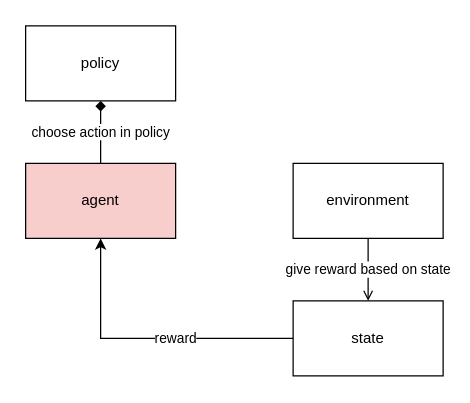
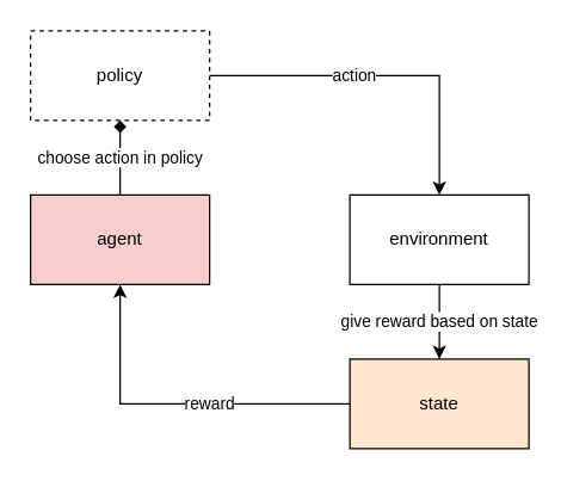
  <mxCell id="0" />
  <mxCell id="1" parent="0" />
+ <mxCell id="2" value="action" style="edgeStyle=orthogonalEdgeStyle;rounded=0;orthogonalLoop=1;jettySize=auto;html=1;entryX=0.5;entryY=0;entryDx=0;entryDy=0;exitX=1;exitY=0.5;exitDx=0;exitDy=0;" edge="1" parent="1" source="8" target="7"><mxGeometry x="-0.167" relative="1" as="geometry"><mxPoint x="250" y="20" as="sourcePoint" /><mxPoint x="290" y="100" as="targetPoint" /><Array as="points"><mxPoint x="294" y="50" /></Array><mxPoint as="offset" /></mxGeometry></mxCell>
  <mxCell id="3" value="choose action in policy" style="edgeStyle=orthogonalEdgeStyle;rounded=0;orthogonalLoop=1;jettySize=auto;html=1;endArrow=diamond;" edge="1" parent="1" source="4" target="8"><mxGeometry relative="1" as="geometry" /></mxCell>
  <mxCell id="4" value="agent" style="rounded=0;whiteSpace=wrap;html=1;fillColor=#f8cecc;" vertex="1" parent="1"><mxGeometry x="20" y="130" width="120" height="60" as="geometry" /></mxCell>
  <mxCell id="5" value="reward" style="edgeStyle=orthogonalEdgeStyle;rounded=0;orthogonalLoop=1;jettySize=auto;html=1;entryX=0.5;entryY=1;entryDx=0;entryDy=0;" edge="1" parent="1" source="9" target="4"><mxGeometry x="-0.197" relative="1" as="geometry"><mxPoint as="offset" /></mxGeometry></mxCell>
- <mxCell id="6" value="give reward based on state" style="edgeStyle=orthogonalEdgeStyle;rounded=0;orthogonalLoop=1;jettySize=auto;html=1;endArrow=open;" edge="1" parent="1" source="7" target="9"><mxGeometry relative="1" as="geometry" /></mxCell>
+ <mxCell id="6" value="give reward based on state" style="edgeStyle=orthogonalEdgeStyle;rounded=0;orthogonalLoop=1;jettySize=auto;html=1;" edge="1" parent="1" source="7" target="9"><mxGeometry relative="1" as="geometry" /></mxCell>
  <mxCell id="7" value="environment" style="rounded=0;whiteSpace=wrap;html=1;" vertex="1" parent="1"><mxGeometry x="234" y="130" width="120" height="60" as="geometry" /></mxCell>
- <mxCell id="8" value="policy" style="rounded=0;whiteSpace=wrap;html=1;" vertex="1" parent="1"><mxGeometry x="20" y="20" width="120" height="60" as="geometry" /></mxCell>
- <mxCell id="9" value="state" style="rounded=0;whiteSpace=wrap;html=1;" vertex="1" parent="1"><mxGeometry x="234" y="240" width="120" height="60" as="geometry" /></mxCell>
+ <mxCell id="8" value="policy" style="rounded=0;whiteSpace=wrap;html=1;dashed=1;" vertex="1" parent="1"><mxGeometry x="20" y="20" width="120" height="60" as="geometry" /></mxCell>
+ <mxCell id="9" value="state" style="rounded=0;whiteSpace=wrap;html=1;fillColor=#ffe6cc;" vertex="1" parent="1"><mxGeometry x="234" y="240" width="120" height="60" as="geometry" /></mxCell>
